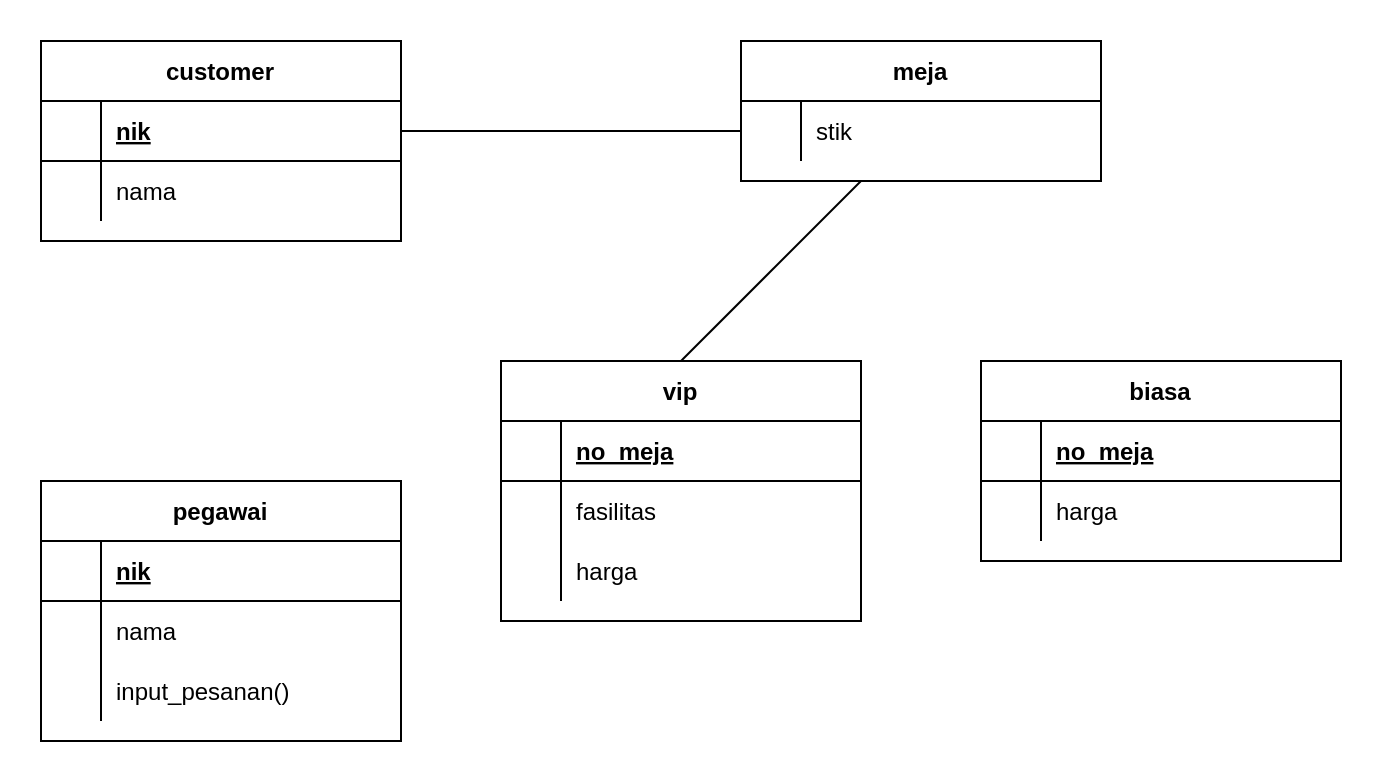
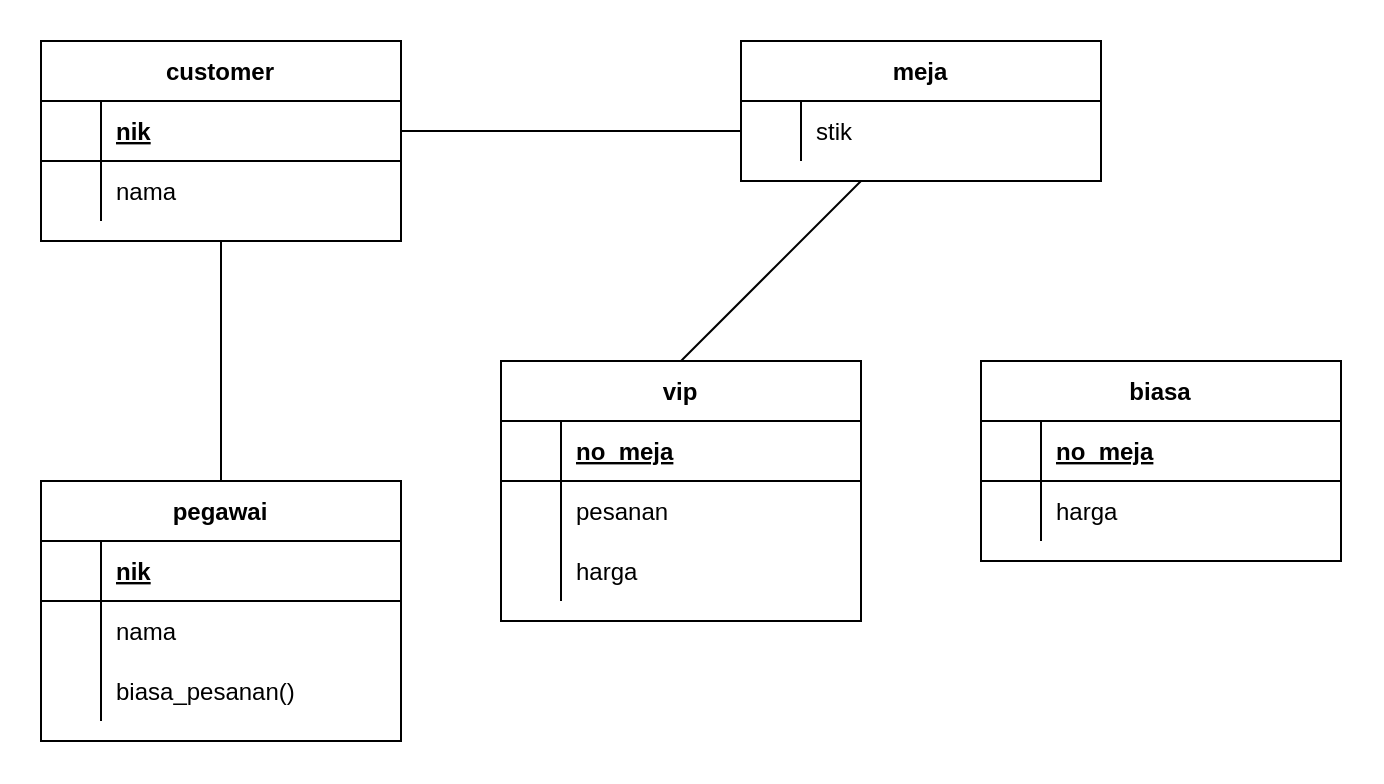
  <mxCell id="0" />
  <mxCell id="1" parent="0" />
  <mxCell id="2" value="customer" style="shape=table;startSize=30;container=1;collapsible=1;childLayout=tableLayout;fixedRows=1;rowLines=0;fontStyle=1;align=center;resizeLast=1;" vertex="1" parent="1"><mxGeometry x="20" y="20" width="180" height="100" as="geometry" /></mxCell>
  <mxCell id="3" value="" style="shape=tableRow;horizontal=0;startSize=0;swimlaneHead=0;swimlaneBody=0;fillColor=none;collapsible=0;dropTarget=0;points=[[0,0.5],[1,0.5]];portConstraint=eastwest;top=0;left=0;right=0;bottom=1;" vertex="1" parent="2"><mxGeometry y="30" width="180" height="30" as="geometry" /></mxCell>
  <mxCell id="4" value="" style="shape=partialRectangle;connectable=0;fillColor=none;top=0;left=0;bottom=0;right=0;fontStyle=1;overflow=hidden;" vertex="1" parent="3"><mxGeometry width="30" height="30" as="geometry"><mxRectangle width="30" height="30" as="alternateBounds" /></mxGeometry></mxCell>
  <mxCell id="5" value="nik" style="shape=partialRectangle;connectable=0;fillColor=none;top=0;left=0;bottom=0;right=0;align=left;spacingLeft=6;fontStyle=5;overflow=hidden;" vertex="1" parent="3"><mxGeometry x="30" width="150" height="30" as="geometry"><mxRectangle width="150" height="30" as="alternateBounds" /></mxGeometry></mxCell>
  <mxCell id="6" value="" style="shape=tableRow;horizontal=0;startSize=0;swimlaneHead=0;swimlaneBody=0;fillColor=none;collapsible=0;dropTarget=0;points=[[0,0.5],[1,0.5]];portConstraint=eastwest;top=0;left=0;right=0;bottom=0;" vertex="1" parent="2"><mxGeometry y="60" width="180" height="30" as="geometry" /></mxCell>
  <mxCell id="7" value="" style="shape=partialRectangle;connectable=0;fillColor=none;top=0;left=0;bottom=0;right=0;editable=1;overflow=hidden;" vertex="1" parent="6"><mxGeometry width="30" height="30" as="geometry"><mxRectangle width="30" height="30" as="alternateBounds" /></mxGeometry></mxCell>
  <mxCell id="8" value="nama" style="shape=partialRectangle;connectable=0;fillColor=none;top=0;left=0;bottom=0;right=0;align=left;spacingLeft=6;overflow=hidden;" vertex="1" parent="6"><mxGeometry x="30" width="150" height="30" as="geometry"><mxRectangle width="150" height="30" as="alternateBounds" /></mxGeometry></mxCell>
  <mxCell id="9" value="pegawai" style="shape=table;startSize=30;container=1;collapsible=1;childLayout=tableLayout;fixedRows=1;rowLines=0;fontStyle=1;align=center;resizeLast=1;" vertex="1" parent="1"><mxGeometry x="20" y="240" width="180" height="130" as="geometry" /></mxCell>
  <mxCell id="10" value="" style="shape=tableRow;horizontal=0;startSize=0;swimlaneHead=0;swimlaneBody=0;fillColor=none;collapsible=0;dropTarget=0;points=[[0,0.5],[1,0.5]];portConstraint=eastwest;top=0;left=0;right=0;bottom=1;" vertex="1" parent="9"><mxGeometry y="30" width="180" height="30" as="geometry" /></mxCell>
  <mxCell id="11" value="" style="shape=partialRectangle;connectable=0;fillColor=none;top=0;left=0;bottom=0;right=0;fontStyle=1;overflow=hidden;" vertex="1" parent="10"><mxGeometry width="30" height="30" as="geometry"><mxRectangle width="30" height="30" as="alternateBounds" /></mxGeometry></mxCell>
  <mxCell id="12" value="nik" style="shape=partialRectangle;connectable=0;fillColor=none;top=0;left=0;bottom=0;right=0;align=left;spacingLeft=6;fontStyle=5;overflow=hidden;" vertex="1" parent="10"><mxGeometry x="30" width="150" height="30" as="geometry"><mxRectangle width="150" height="30" as="alternateBounds" /></mxGeometry></mxCell>
  <mxCell id="13" value="" style="shape=tableRow;horizontal=0;startSize=0;swimlaneHead=0;swimlaneBody=0;fillColor=none;collapsible=0;dropTarget=0;points=[[0,0.5],[1,0.5]];portConstraint=eastwest;top=0;left=0;right=0;bottom=0;" vertex="1" parent="9"><mxGeometry y="60" width="180" height="30" as="geometry" /></mxCell>
  <mxCell id="14" value="" style="shape=partialRectangle;connectable=0;fillColor=none;top=0;left=0;bottom=0;right=0;editable=1;overflow=hidden;" vertex="1" parent="13"><mxGeometry width="30" height="30" as="geometry"><mxRectangle width="30" height="30" as="alternateBounds" /></mxGeometry></mxCell>
  <mxCell id="15" value="nama" style="shape=partialRectangle;connectable=0;fillColor=none;top=0;left=0;bottom=0;right=0;align=left;spacingLeft=6;overflow=hidden;" vertex="1" parent="13"><mxGeometry x="30" width="150" height="30" as="geometry"><mxRectangle width="150" height="30" as="alternateBounds" /></mxGeometry></mxCell>
  <mxCell id="16" value="" style="shape=tableRow;horizontal=0;startSize=0;swimlaneHead=0;swimlaneBody=0;fillColor=none;collapsible=0;dropTarget=0;points=[[0,0.5],[1,0.5]];portConstraint=eastwest;top=0;left=0;right=0;bottom=0;" vertex="1" parent="9"><mxGeometry y="90" width="180" height="30" as="geometry" /></mxCell>
  <mxCell id="17" value="" style="shape=partialRectangle;connectable=0;fillColor=none;top=0;left=0;bottom=0;right=0;editable=1;overflow=hidden;" vertex="1" parent="16"><mxGeometry width="30" height="30" as="geometry"><mxRectangle width="30" height="30" as="alternateBounds" /></mxGeometry></mxCell>
- <mxCell id="18" value="input_pesanan()" style="shape=partialRectangle;connectable=0;fillColor=none;top=0;left=0;bottom=0;right=0;align=left;spacingLeft=6;overflow=hidden;" vertex="1" parent="16"><mxGeometry x="30" width="150" height="30" as="geometry"><mxRectangle width="150" height="30" as="alternateBounds" /></mxGeometry></mxCell>
+ <mxCell id="18" value="biasa_pesanan()" style="shape=partialRectangle;connectable=0;fillColor=none;top=0;left=0;bottom=0;right=0;align=left;spacingLeft=6;overflow=hidden;" vertex="1" parent="16"><mxGeometry x="30" width="150" height="30" as="geometry"><mxRectangle width="150" height="30" as="alternateBounds" /></mxGeometry></mxCell>
  <mxCell id="19" value="meja" style="shape=table;startSize=30;container=1;collapsible=1;childLayout=tableLayout;fixedRows=1;rowLines=0;fontStyle=1;align=center;resizeLast=1;" vertex="1" parent="1"><mxGeometry x="370" y="20" width="180" height="70" as="geometry" /></mxCell>
  <mxCell id="20" value="" style="shape=tableRow;horizontal=0;startSize=0;swimlaneHead=0;swimlaneBody=0;fillColor=none;collapsible=0;dropTarget=0;points=[[0,0.5],[1,0.5]];portConstraint=eastwest;top=0;left=0;right=0;bottom=0;" vertex="1" parent="19"><mxGeometry y="30" width="180" height="30" as="geometry" /></mxCell>
  <mxCell id="21" value="" style="shape=partialRectangle;connectable=0;fillColor=none;top=0;left=0;bottom=0;right=0;editable=1;overflow=hidden;" vertex="1" parent="20"><mxGeometry width="30" height="30" as="geometry"><mxRectangle width="30" height="30" as="alternateBounds" /></mxGeometry></mxCell>
  <mxCell id="22" value="stik" style="shape=partialRectangle;connectable=0;fillColor=none;top=0;left=0;bottom=0;right=0;align=left;spacingLeft=6;overflow=hidden;" vertex="1" parent="20"><mxGeometry x="30" width="150" height="30" as="geometry"><mxRectangle width="150" height="30" as="alternateBounds" /></mxGeometry></mxCell>
  <mxCell id="23" value="vip" style="shape=table;startSize=30;container=1;collapsible=1;childLayout=tableLayout;fixedRows=1;rowLines=0;fontStyle=1;align=center;resizeLast=1;" vertex="1" parent="1"><mxGeometry x="250" y="180" width="180" height="130" as="geometry" /></mxCell>
  <mxCell id="24" value="" style="shape=tableRow;horizontal=0;startSize=0;swimlaneHead=0;swimlaneBody=0;fillColor=none;collapsible=0;dropTarget=0;points=[[0,0.5],[1,0.5]];portConstraint=eastwest;top=0;left=0;right=0;bottom=1;" vertex="1" parent="23"><mxGeometry y="30" width="180" height="30" as="geometry" /></mxCell>
  <mxCell id="25" value="" style="shape=partialRectangle;connectable=0;fillColor=none;top=0;left=0;bottom=0;right=0;fontStyle=1;overflow=hidden;" vertex="1" parent="24"><mxGeometry width="30" height="30" as="geometry"><mxRectangle width="30" height="30" as="alternateBounds" /></mxGeometry></mxCell>
  <mxCell id="26" value="no_meja" style="shape=partialRectangle;connectable=0;fillColor=none;top=0;left=0;bottom=0;right=0;align=left;spacingLeft=6;fontStyle=5;overflow=hidden;" vertex="1" parent="24"><mxGeometry x="30" width="150" height="30" as="geometry"><mxRectangle width="150" height="30" as="alternateBounds" /></mxGeometry></mxCell>
  <mxCell id="27" value="" style="shape=tableRow;horizontal=0;startSize=0;swimlaneHead=0;swimlaneBody=0;fillColor=none;collapsible=0;dropTarget=0;points=[[0,0.5],[1,0.5]];portConstraint=eastwest;top=0;left=0;right=0;bottom=0;" vertex="1" parent="23"><mxGeometry y="60" width="180" height="30" as="geometry" /></mxCell>
  <mxCell id="28" value="" style="shape=partialRectangle;connectable=0;fillColor=none;top=0;left=0;bottom=0;right=0;editable=1;overflow=hidden;" vertex="1" parent="27"><mxGeometry width="30" height="30" as="geometry"><mxRectangle width="30" height="30" as="alternateBounds" /></mxGeometry></mxCell>
- <mxCell id="29" value="fasilitas" style="shape=partialRectangle;connectable=0;fillColor=none;top=0;left=0;bottom=0;right=0;align=left;spacingLeft=6;overflow=hidden;" vertex="1" parent="27"><mxGeometry x="30" width="150" height="30" as="geometry"><mxRectangle width="150" height="30" as="alternateBounds" /></mxGeometry></mxCell>
+ <mxCell id="29" value="pesanan" style="shape=partialRectangle;connectable=0;fillColor=none;top=0;left=0;bottom=0;right=0;align=left;spacingLeft=6;overflow=hidden;" vertex="1" parent="27"><mxGeometry x="30" width="150" height="30" as="geometry"><mxRectangle width="150" height="30" as="alternateBounds" /></mxGeometry></mxCell>
  <mxCell id="30" value="" style="shape=tableRow;horizontal=0;startSize=0;swimlaneHead=0;swimlaneBody=0;fillColor=none;collapsible=0;dropTarget=0;points=[[0,0.5],[1,0.5]];portConstraint=eastwest;top=0;left=0;right=0;bottom=0;" vertex="1" parent="23"><mxGeometry y="90" width="180" height="30" as="geometry" /></mxCell>
  <mxCell id="31" value="" style="shape=partialRectangle;connectable=0;fillColor=none;top=0;left=0;bottom=0;right=0;editable=1;overflow=hidden;" vertex="1" parent="30"><mxGeometry width="30" height="30" as="geometry"><mxRectangle width="30" height="30" as="alternateBounds" /></mxGeometry></mxCell>
  <mxCell id="32" value="harga" style="shape=partialRectangle;connectable=0;fillColor=none;top=0;left=0;bottom=0;right=0;align=left;spacingLeft=6;overflow=hidden;" vertex="1" parent="30"><mxGeometry x="30" width="150" height="30" as="geometry"><mxRectangle width="150" height="30" as="alternateBounds" /></mxGeometry></mxCell>
  <mxCell id="33" value="biasa" style="shape=table;startSize=30;container=1;collapsible=1;childLayout=tableLayout;fixedRows=1;rowLines=0;fontStyle=1;align=center;resizeLast=1;" vertex="1" parent="1"><mxGeometry x="490" y="180" width="180" height="100" as="geometry" /></mxCell>
  <mxCell id="34" value="" style="shape=tableRow;horizontal=0;startSize=0;swimlaneHead=0;swimlaneBody=0;fillColor=none;collapsible=0;dropTarget=0;points=[[0,0.5],[1,0.5]];portConstraint=eastwest;top=0;left=0;right=0;bottom=1;" vertex="1" parent="33"><mxGeometry y="30" width="180" height="30" as="geometry" /></mxCell>
  <mxCell id="35" value="" style="shape=partialRectangle;connectable=0;fillColor=none;top=0;left=0;bottom=0;right=0;fontStyle=1;overflow=hidden;" vertex="1" parent="34"><mxGeometry width="30" height="30" as="geometry"><mxRectangle width="30" height="30" as="alternateBounds" /></mxGeometry></mxCell>
  <mxCell id="36" value="no_meja" style="shape=partialRectangle;connectable=0;fillColor=none;top=0;left=0;bottom=0;right=0;align=left;spacingLeft=6;fontStyle=5;overflow=hidden;" vertex="1" parent="34"><mxGeometry x="30" width="150" height="30" as="geometry"><mxRectangle width="150" height="30" as="alternateBounds" /></mxGeometry></mxCell>
  <mxCell id="37" value="" style="shape=tableRow;horizontal=0;startSize=0;swimlaneHead=0;swimlaneBody=0;fillColor=none;collapsible=0;dropTarget=0;points=[[0,0.5],[1,0.5]];portConstraint=eastwest;top=0;left=0;right=0;bottom=0;" vertex="1" parent="33"><mxGeometry y="60" width="180" height="30" as="geometry" /></mxCell>
  <mxCell id="38" value="" style="shape=partialRectangle;connectable=0;fillColor=none;top=0;left=0;bottom=0;right=0;editable=1;overflow=hidden;" vertex="1" parent="37"><mxGeometry width="30" height="30" as="geometry"><mxRectangle width="30" height="30" as="alternateBounds" /></mxGeometry></mxCell>
  <mxCell id="39" value="harga" style="shape=partialRectangle;connectable=0;fillColor=none;top=0;left=0;bottom=0;right=0;align=left;spacingLeft=6;overflow=hidden;" vertex="1" parent="37"><mxGeometry x="30" width="150" height="30" as="geometry"><mxRectangle width="150" height="30" as="alternateBounds" /></mxGeometry></mxCell>
  <mxCell id="40" value="" style="endArrow=none;html=1;rounded=0;exitX=0.5;exitY=0;exitDx=0;exitDy=0;" edge="1" parent="1" source="23"><mxGeometry relative="1" as="geometry"><mxPoint x="250" y="140" as="sourcePoint" /><mxPoint x="430" y="90" as="targetPoint" /></mxGeometry></mxCell>
  <mxCell id="41" value="" style="endArrow=none;html=1;rounded=0;exitX=1;exitY=0.5;exitDx=0;exitDy=0;entryX=0;entryY=0.5;entryDx=0;entryDy=0;" edge="1" parent="1" source="3" target="20"><mxGeometry relative="1" as="geometry"><mxPoint x="210" y="120" as="sourcePoint" /><mxPoint x="340" y="80" as="targetPoint" /></mxGeometry></mxCell>
+ <mxCell id="42" value="" style="endArrow=none;html=1;rounded=0;exitX=0.5;exitY=1;exitDx=0;exitDy=0;entryX=0.5;entryY=0;entryDx=0;entryDy=0;" edge="1" parent="1" source="2" target="9"><mxGeometry relative="1" as="geometry"><mxPoint x="210" y="75" as="sourcePoint" /><mxPoint x="380" y="75" as="targetPoint" /></mxGeometry></mxCell>
